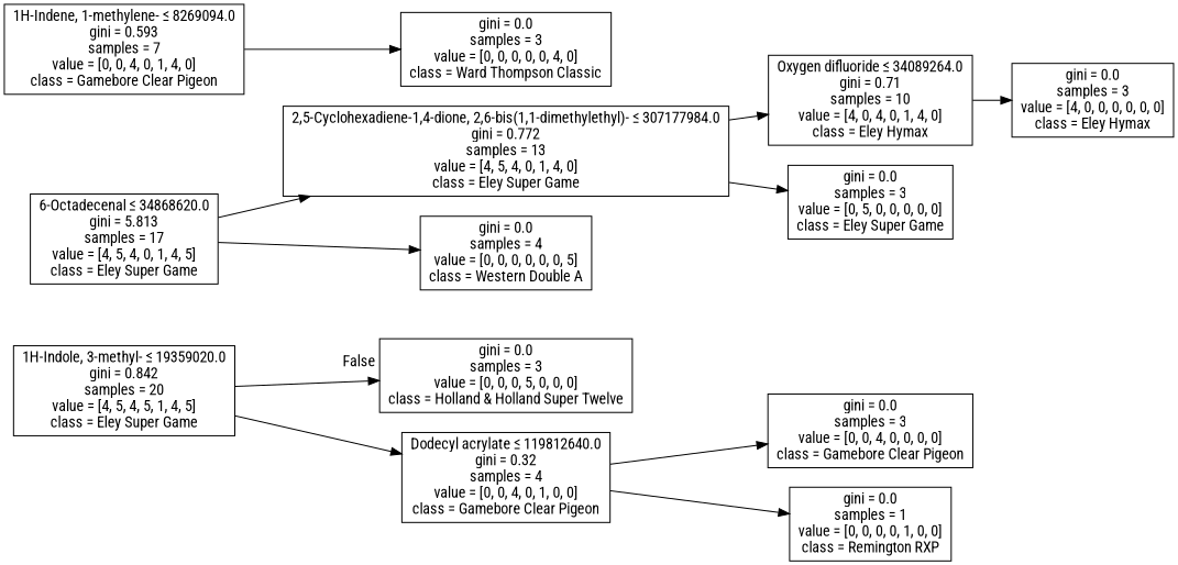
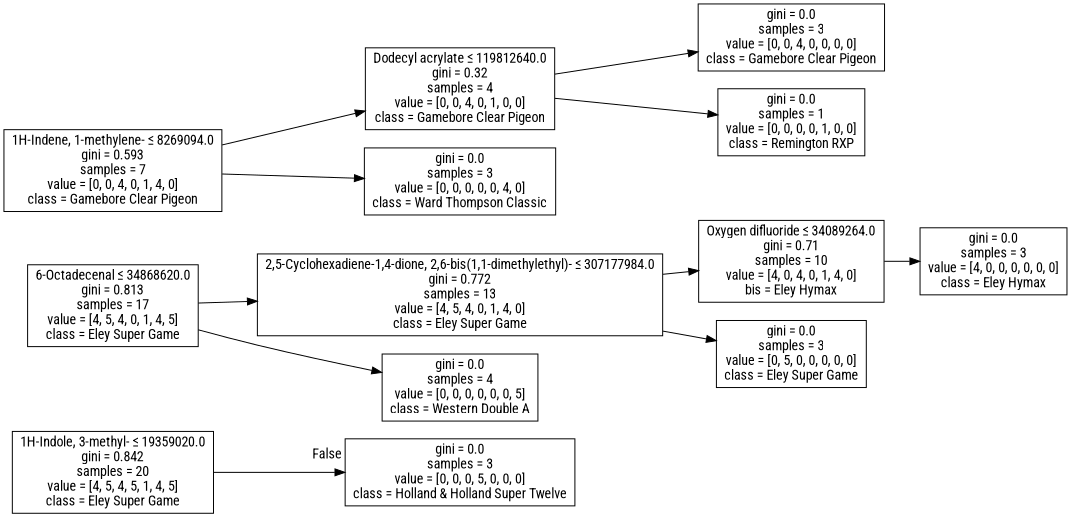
  digraph {
    fontname="Roboto Condensed"
    rankdir=LR
    node [fontname="Roboto Condensed" shape=box]
    edge [fontname="Roboto Condensed"]
    n1 [label=<1H-Indole, 3-methyl- &le; 19359020.0<br/>gini = 0.842<br/>samples = 20<br/>value = [4, 5, 4, 5, 1, 4, 5]<br/>class = Eley Super Game>]
    n2 [label=<gini = 0.0<br/>samples = 3<br/>value = [0, 0, 0, 5, 0, 0, 0]<br/>class = Holland &amp; Holland Super Twelve>]
-   n3 [label=<6-Octadecenal &le; 34868620.0<br/>gini = 5.813<br/>samples = 17<br/>value = [4, 5, 4, 0, 1, 4, 5]<br/>class = Eley Super Game>]
+   n3 [label=<6-Octadecenal &le; 34868620.0<br/>gini = 0.813<br/>samples = 17<br/>value = [4, 5, 4, 0, 1, 4, 5]<br/>class = Eley Super Game>]
    n4 [label=<2,5-Cyclohexadiene-1,4-dione, 2,6-bis(1,1-dimethylethyl)- &le; 307177984.0<br/>gini = 0.772<br/>samples = 13<br/>value = [4, 5, 4, 0, 1, 4, 0]<br/>class = Eley Super Game>]
    n5 [label=<gini = 0.0<br/>samples = 4<br/>value = [0, 0, 0, 0, 0, 0, 5]<br/>class = Western Double A>]
-   n6 [label=<Oxygen difluoride &le; 34089264.0<br/>gini = 0.71<br/>samples = 10<br/>value = [4, 0, 4, 0, 1, 4, 0]<br/>class = Eley Hymax>]
+   n6 [label=<Oxygen difluoride &le; 34089264.0<br/>gini = 0.71<br/>samples = 10<br/>value = [4, 0, 4, 0, 1, 4, 0]<br/>bis = Eley Hymax>]
    n7 [label=<gini = 0.0<br/>samples = 3<br/>value = [0, 5, 0, 0, 0, 0, 0]<br/>class = Eley Super Game>]
    n8 [label=<gini = 0.0<br/>samples = 3<br/>value = [4, 0, 0, 0, 0, 0, 0]<br/>class = Eley Hymax>]
    n9 [label=<1H-Indene, 1-methylene- &le; 8269094.0<br/>gini = 0.593<br/>samples = 7<br/>value = [0, 0, 4, 0, 1, 4, 0]<br/>class = Gamebore Clear Pigeon>]
    n10 [label=<Dodecyl acrylate &le; 119812640.0<br/>gini = 0.32<br/>samples = 4<br/>value = [0, 0, 4, 0, 1, 0, 0]<br/>class = Gamebore Clear Pigeon>]
    n11 [label=<gini = 0.0<br/>samples = 3<br/>value = [0, 0, 0, 0, 0, 4, 0]<br/>class = Ward Thompson Classic>]
    n12 [label=<gini = 0.0<br/>samples = 3<br/>value = [0, 0, 4, 0, 0, 0, 0]<br/>class = Gamebore Clear Pigeon>]
    n13 [label=<gini = 0.0<br/>samples = 1<br/>value = [0, 0, 0, 0, 1, 0, 0]<br/>class = Remington RXP>]
    n1 -> n2 [headlabel=False labelangle=-45 labeldistance=2.5]
    n3 -> n4
    n3 -> n5
    n4 -> n6
    n4 -> n7
    n6 -> n8
-   n1 -> n10
+   n9 -> n10
    n9 -> n11
    n10 -> n12
    n10 -> n13
  }
